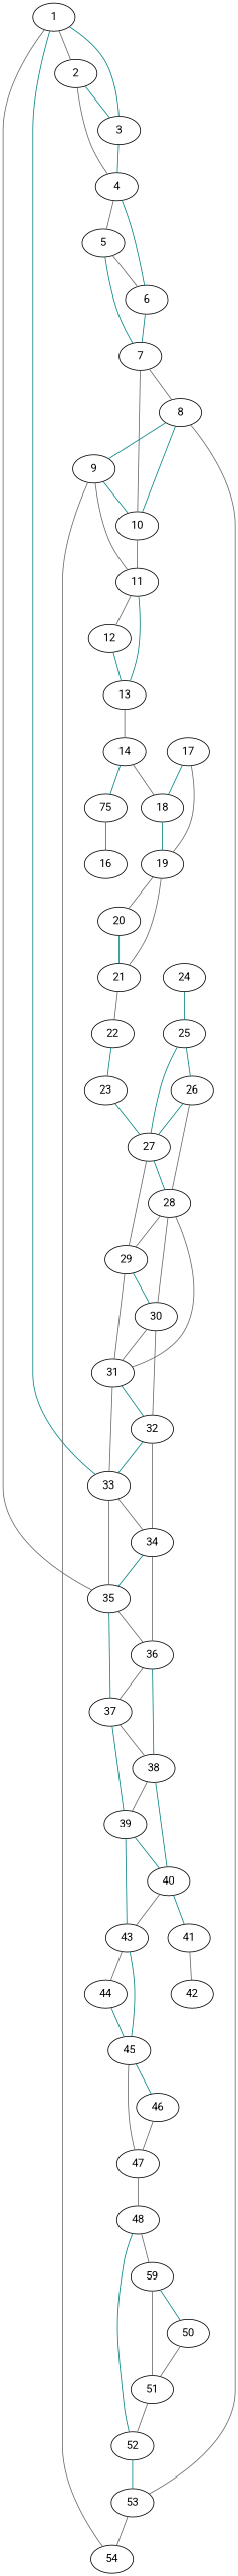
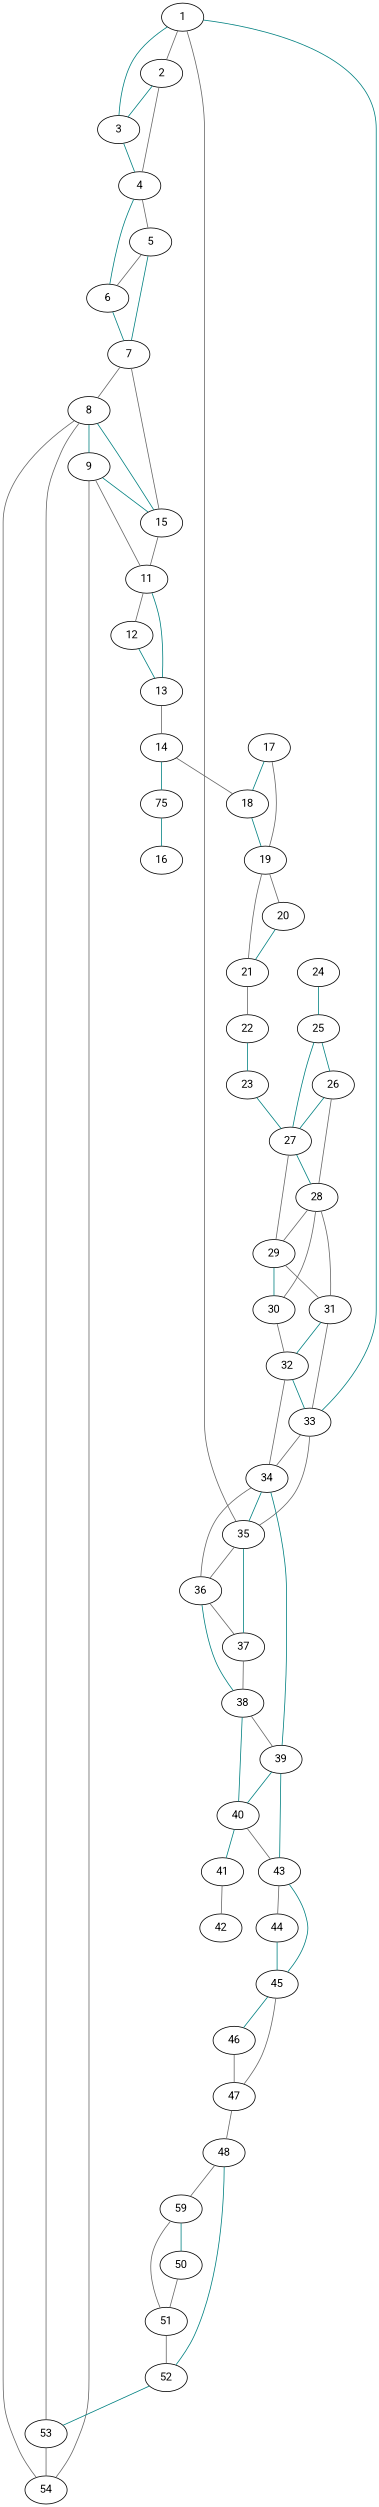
  graph {
    fontname=Roboto
    node [fontname=Roboto]
    edge [color=gray40 fontname=Roboto]
    1
    2
    3
    33
    35
    4
    34
    36
    37
    5
    6
    38
    39
    7
    8
-   10
+   10 [label=15]
    9
    53
    54
    11
    12
    13
    14
    n24 [label=75]
    18
    16
    19
    20
    21
    17
    22
    23
    27
    28
    29
    30
    31
    24
    25
    26
    32
    40
    43
    41
    44
    45
    42
    46
    47
    48
    n51 [label=59]
    52
    50
    51
    1 -- 2
    1 -- 3 [color=teal]
    1 -- 33 [color=teal]
    1 -- 35
    2 -- 3 [color=teal]
    2 -- 4
    3 -- 4 [color=teal]
    33 -- 35
    33 -- 34
    35 -- 36
    35 -- 37 [color=teal]
    4 -- 5
    4 -- 6 [color=teal]
    34 -- 35 [color=teal]
    34 -- 36
    36 -- 37
    36 -- 38 [color=teal]
    37 -- 38
-   37 -- 39 [color=teal]
+   34 -- 39 [color=teal]
    5 -- 6
    5 -- 7 [color=teal]
    6 -- 7 [color=teal]
    38 -- 39
    38 -- 40 [color=teal]
    39 -- 40 [color=teal]
    39 -- 43 [color=teal]
    7 -- 8
    7 -- 10
    8 -- 10 [color=teal]
    8 -- 9 [color=teal]
    8 -- 53
+   8 -- 54
    10 -- 11
    9 -- 10 [color=teal]
    9 -- 54
    9 -- 11
    53 -- 54
    11 -- 12
    11 -- 13 [color=teal]
    12 -- 13 [color=teal]
    13 -- 14
    14 -- n24 [color=teal]
    14 -- 18
    n24 -- 16 [color=teal]
    18 -- 19 [color=teal]
    19 -- 20
    19 -- 21
    20 -- 21 [color=teal]
    21 -- 22
    17 -- 18 [color=teal]
    17 -- 19
    22 -- 23 [color=teal]
    23 -- 27 [color=teal]
    27 -- 28 [color=teal]
    27 -- 29
    28 -- 29
    28 -- 30
    28 -- 31
    29 -- 30 [color=teal]
    29 -- 31
-   30 -- 31
    30 -- 32
    31 -- 33
    31 -- 32 [color=teal]
    24 -- 25 [color=teal]
    25 -- 27 [color=teal]
    25 -- 26 [color=teal]
    26 -- 27 [color=teal]
    26 -- 28
    32 -- 33 [color=teal]
    32 -- 34
    40 -- 43
    40 -- 41 [color=teal]
    43 -- 44
    43 -- 45 [color=teal]
    41 -- 42
    44 -- 45 [color=teal]
    45 -- 46 [color=teal]
    45 -- 47
    46 -- 47
    47 -- 48
    48 -- n51
    48 -- 52 [color=teal]
    n51 -- 50 [color=teal]
    n51 -- 51
    52 -- 53 [color=teal]
    50 -- 51
    51 -- 52
  }
